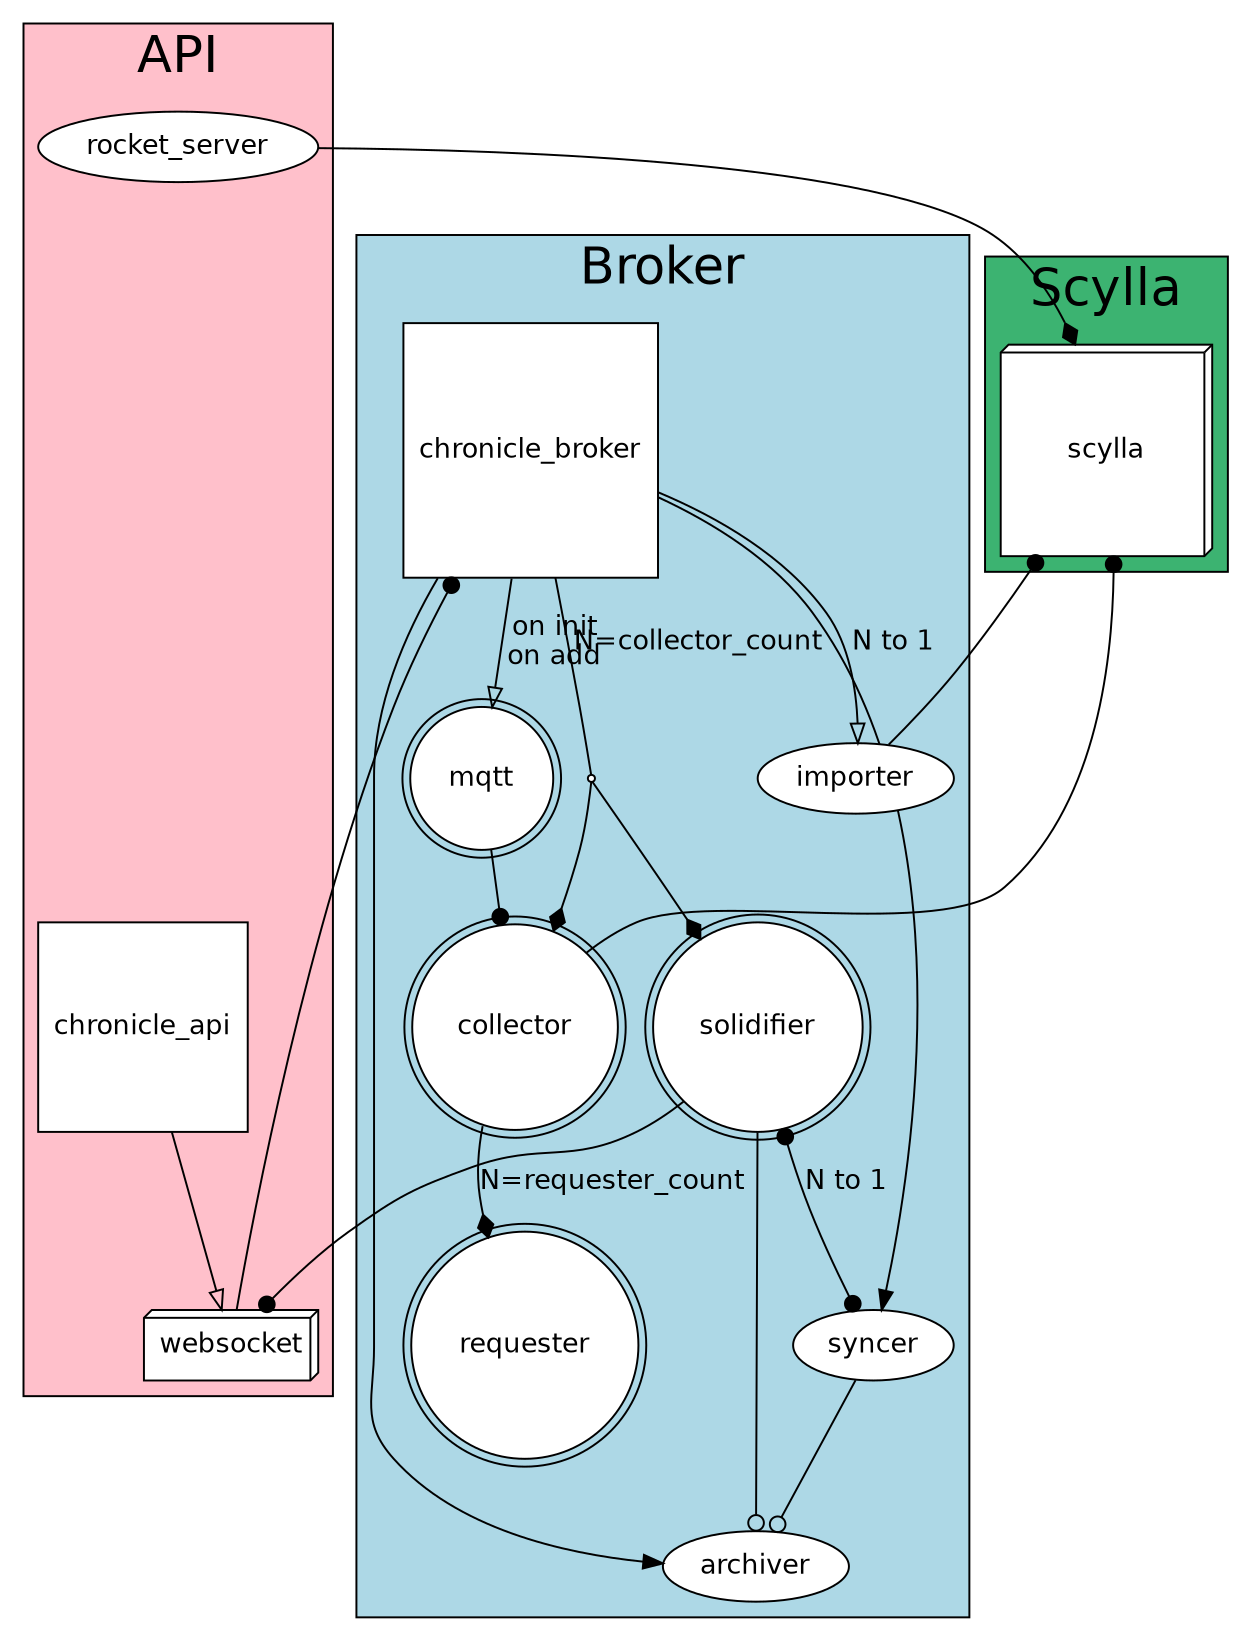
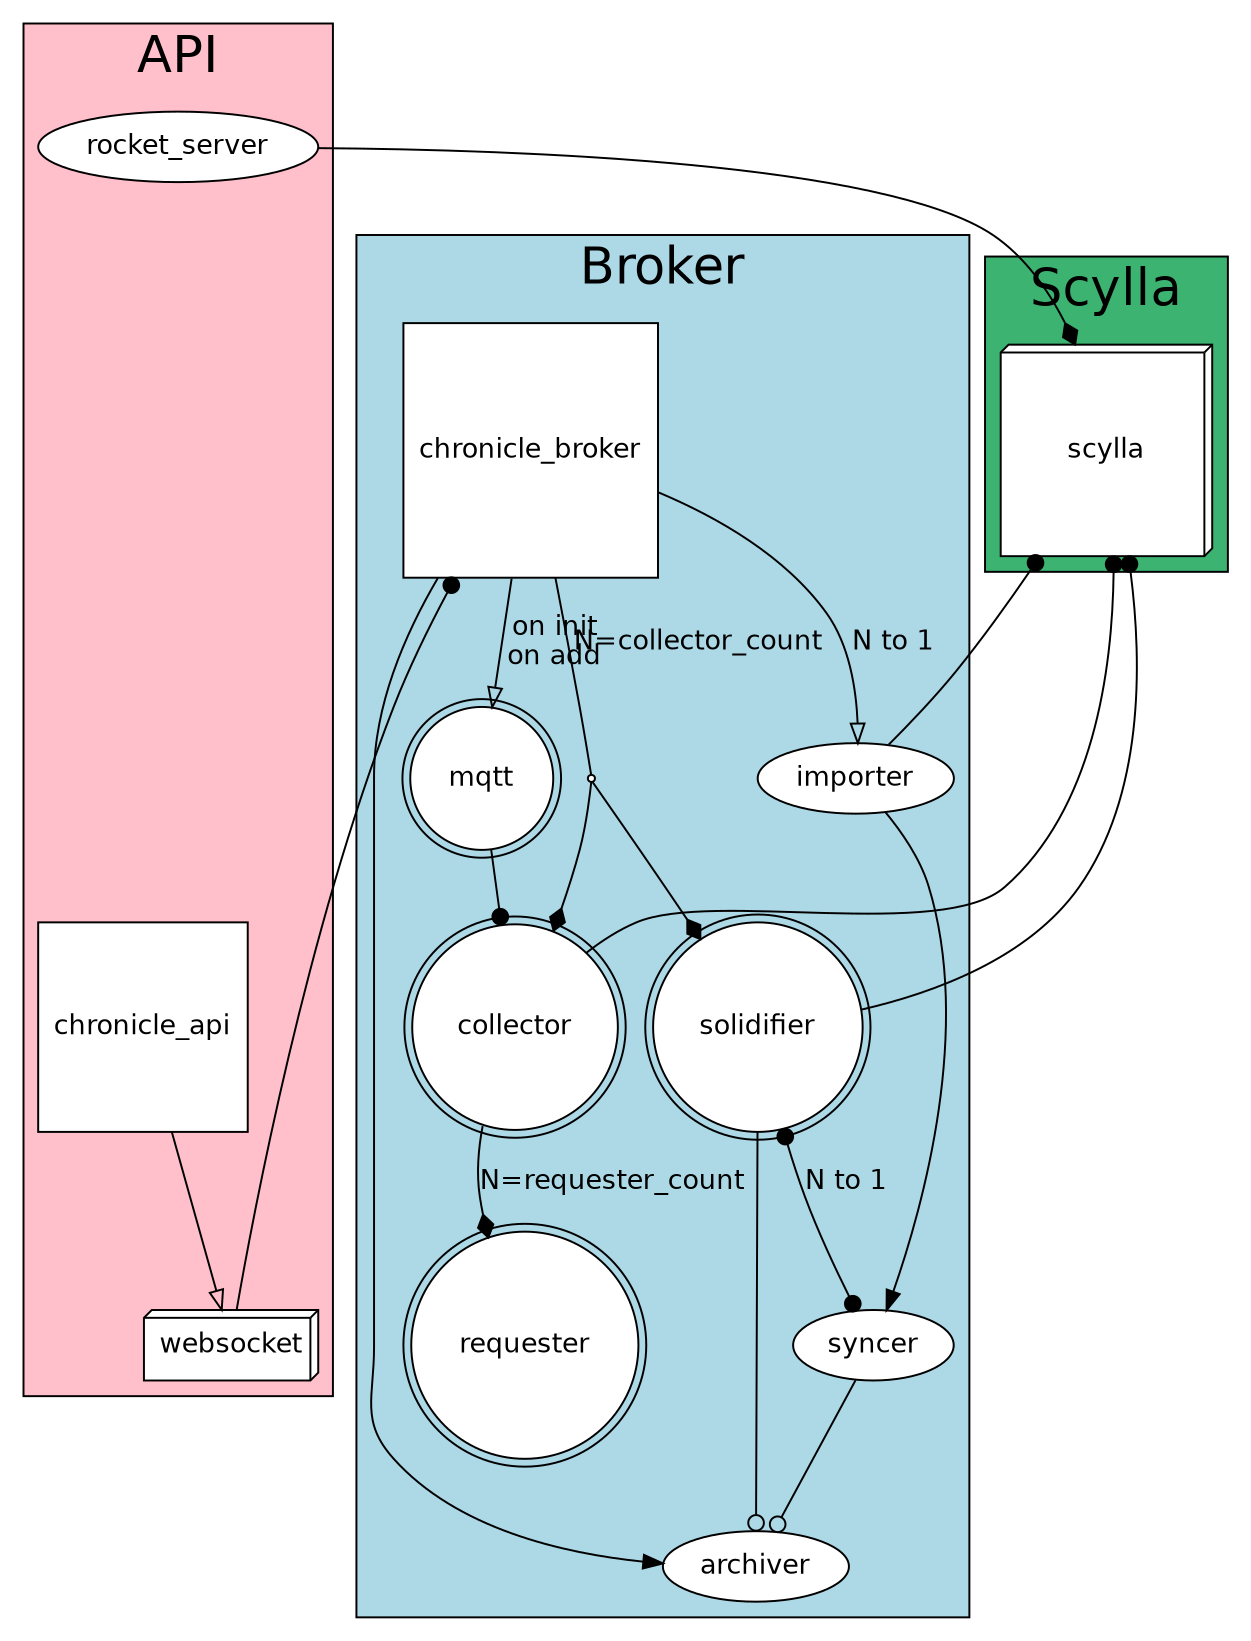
  digraph {
    fontname="DejaVu Sans"
    newrank=true
    splines=true
    node [color=black fillcolor=white fontname="DejaVu Sans" style=filled]
    edge [arrowhead=dot fontname="DejaVu Sans"]
    scylla [height=1.5 shape=box3d width=1.5]
    chronicle_broker [shape=square]
    chronicle_api [shape=square]
    websocket [shape=box3d]
    rocket_server
    mqtt [shape=doublecircle]
    collector [shape=doublecircle]
    solidifier [shape=doublecircle]
    requester [shape=doublecircle]
    col_sol [shape=point]
    syncer
    archiver
    importer
    subgraph sub_1 {
      rank=same
      scylla
      chronicle_broker
    }
    subgraph cluster_2 {
      bgcolor=pink
      fontsize=26
      label=API
      chronicle_api
      websocket
      rocket_server
    }
    subgraph cluster_3 {
      bgcolor=mediumseagreen
      fixedsize=true
      fontsize=26
      label=Scylla
      scylla
    }
    subgraph cluster_4 {
      bgcolor=lightblue
      fontsize=26
      label=Broker
      chronicle_broker
      mqtt
      collector
      solidifier
      requester
      col_sol
      syncer
      archiver
      importer
    }
    chronicle_broker -> mqtt [arrowhead=oarrow label="on init\non add"]
    chronicle_broker -> col_sol [dir=none label="N=collector_count" arrowhead=""]
-   chronicle_broker -> syncer [arrowhead=""]
+   importer -> syncer [arrowhead=""]
    chronicle_broker -> archiver [arrowhead=""]
    chronicle_broker -> importer [arrowhead=oarrow label="N to 1"]
    chronicle_api -> websocket [arrowhead=oarrow]
    websocket -> chronicle_broker
    rocket_server -> scylla [arrowhead=diamond]
    mqtt -> collector
    collector -> scylla
    collector -> requester [arrowhead=diamond label="N=requester_count"]
-   solidifier -> websocket
+   solidifier -> scylla
    solidifier -> syncer [arrowtail=dot dir=both label="N to 1"]
    solidifier -> archiver [arrowhead=odot]
    col_sol -> collector [arrowhead=diamond]
    col_sol -> solidifier [arrowhead=diamond]
    syncer -> archiver [arrowhead=odot]
    importer -> scylla
  }
